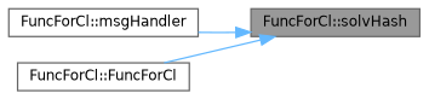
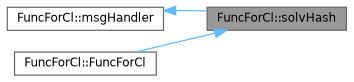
  digraph {
    rankdir=RL
    node [color=grey40 fillcolor=white fontname=Helvetica fontsize=10 shape=box style=filled]
    edge [color=steelblue1 dir=back fontname=Helvetica fontsize=10 labelfontname=Helvetica labelfontsize=10 style=solid]
    n1 [color=gray40 fillcolor=grey60 fontcolor=black height=0.2 label="FuncForCl::solvHash" width=0.4]
    n2 [height=0.2 label="FuncForCl::msgHandler" width=0.4]
    n3 [height=0.2 label="FuncForCl::FuncForCl" width=0.4]
-   n1 -> n2
+   n2 -> n1
    n1 -> n3
  }
